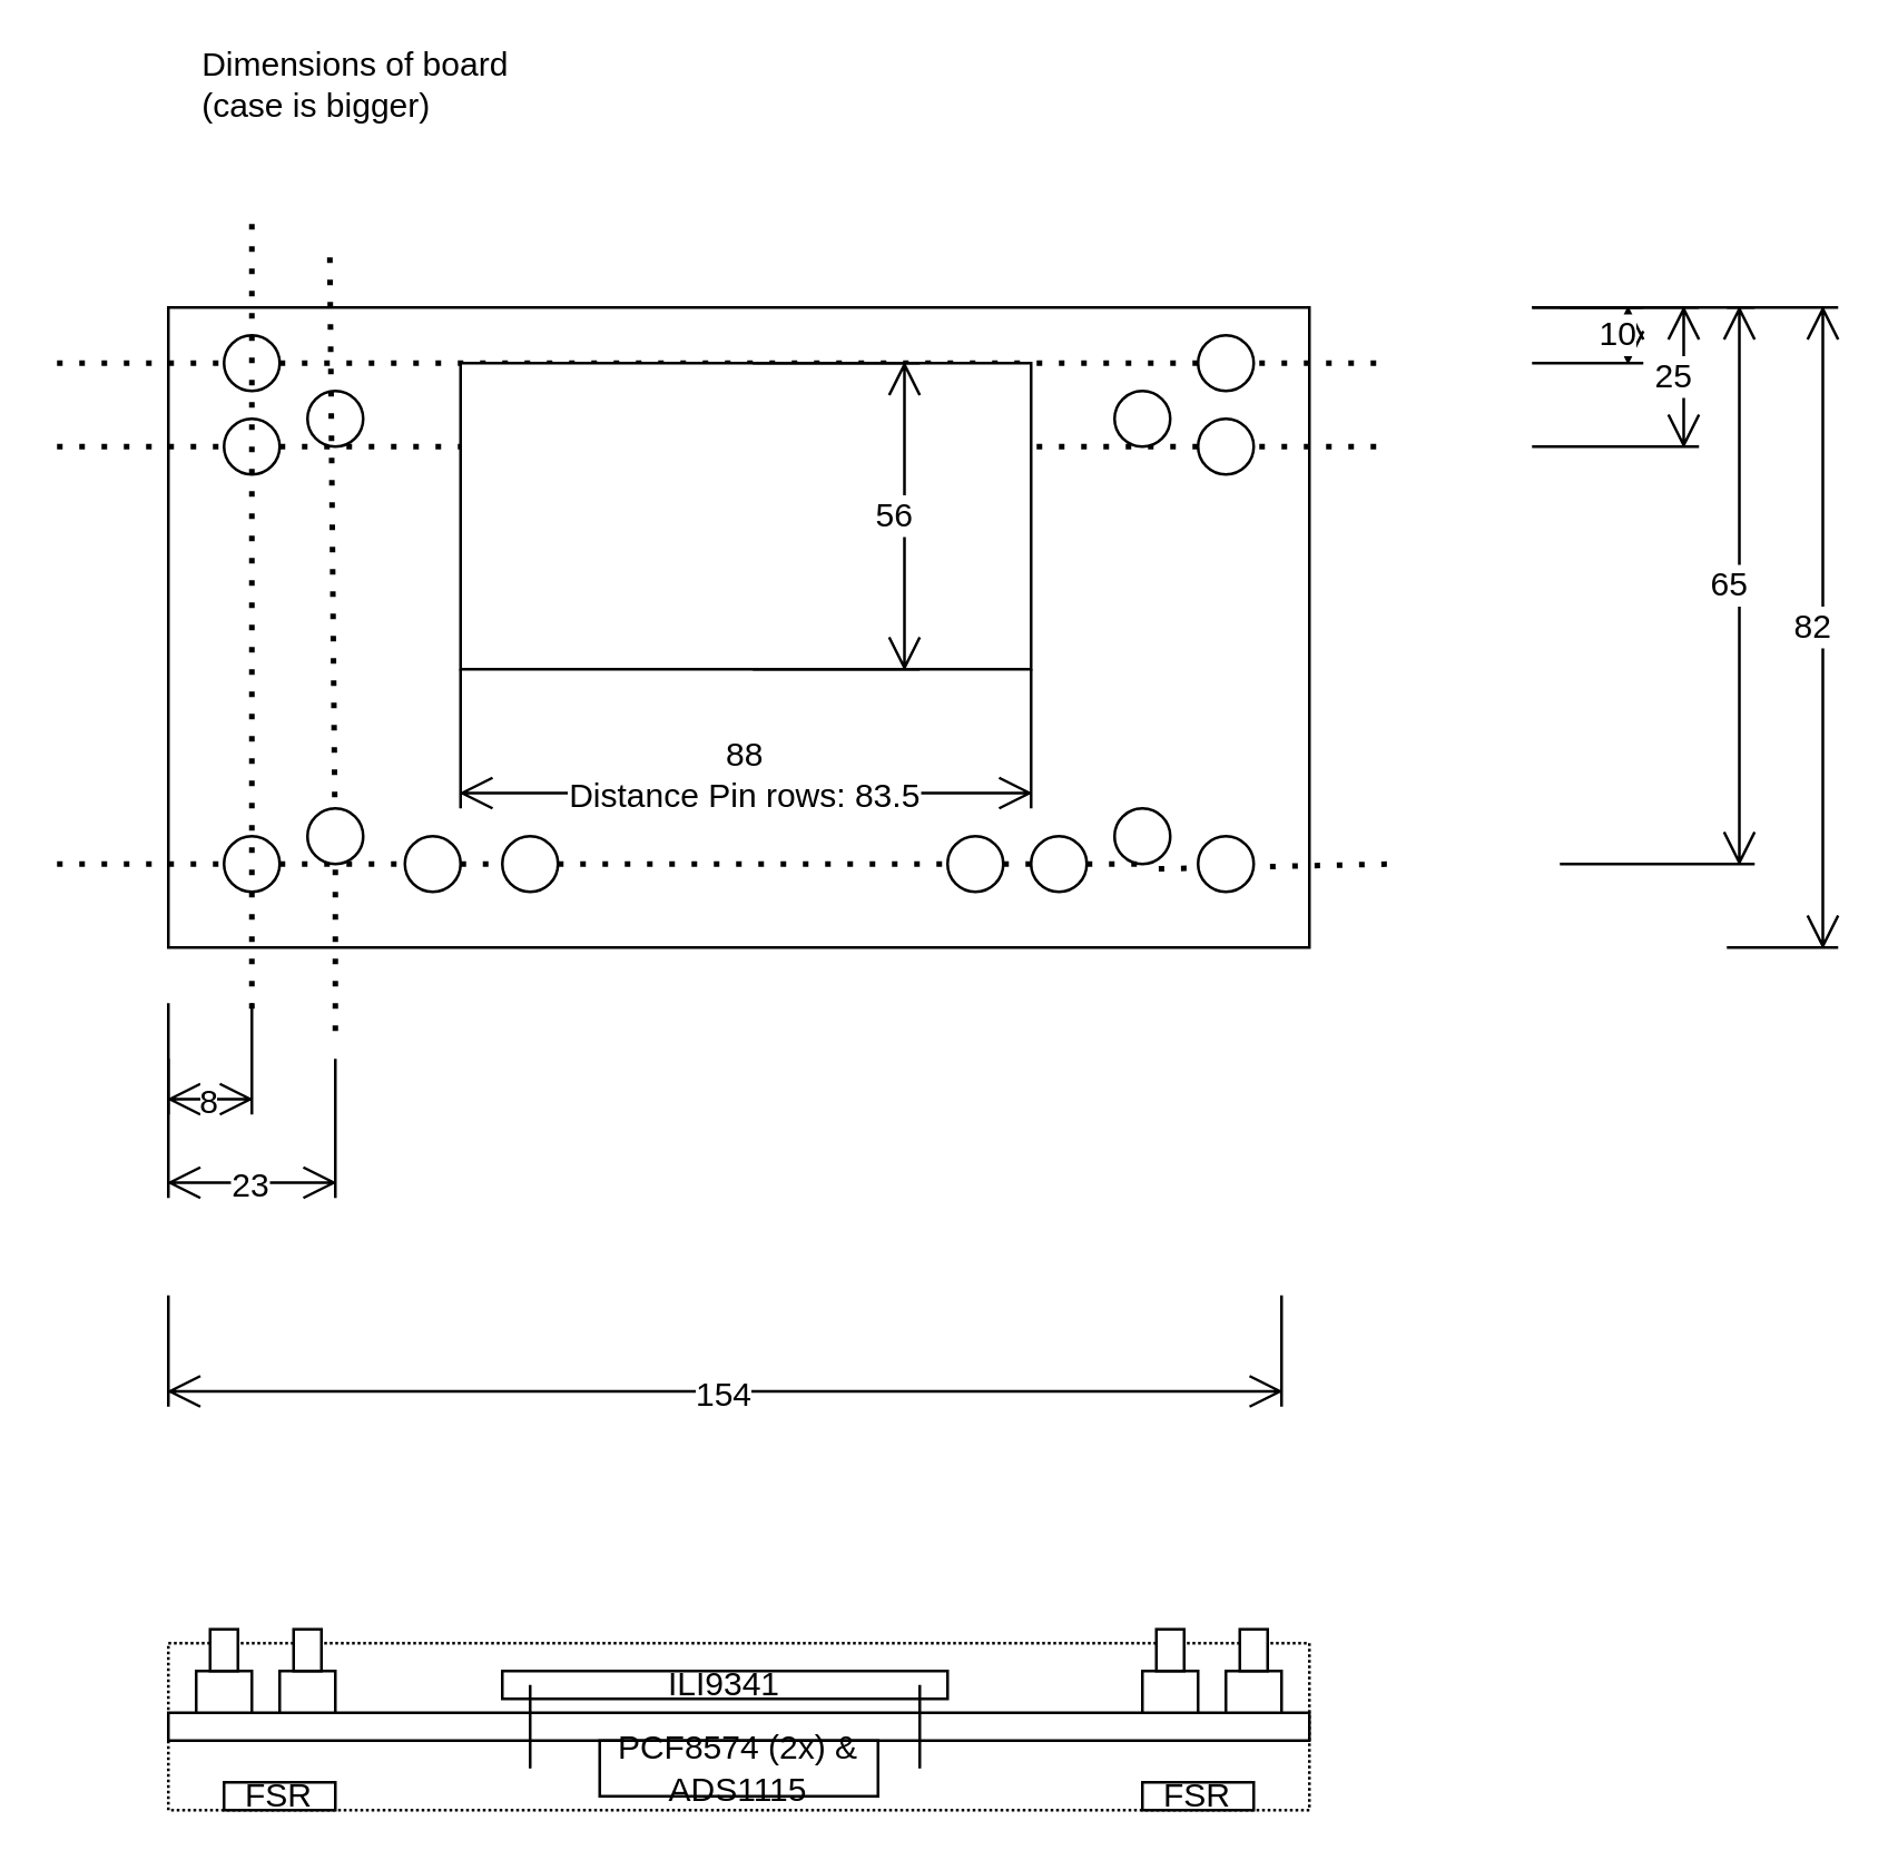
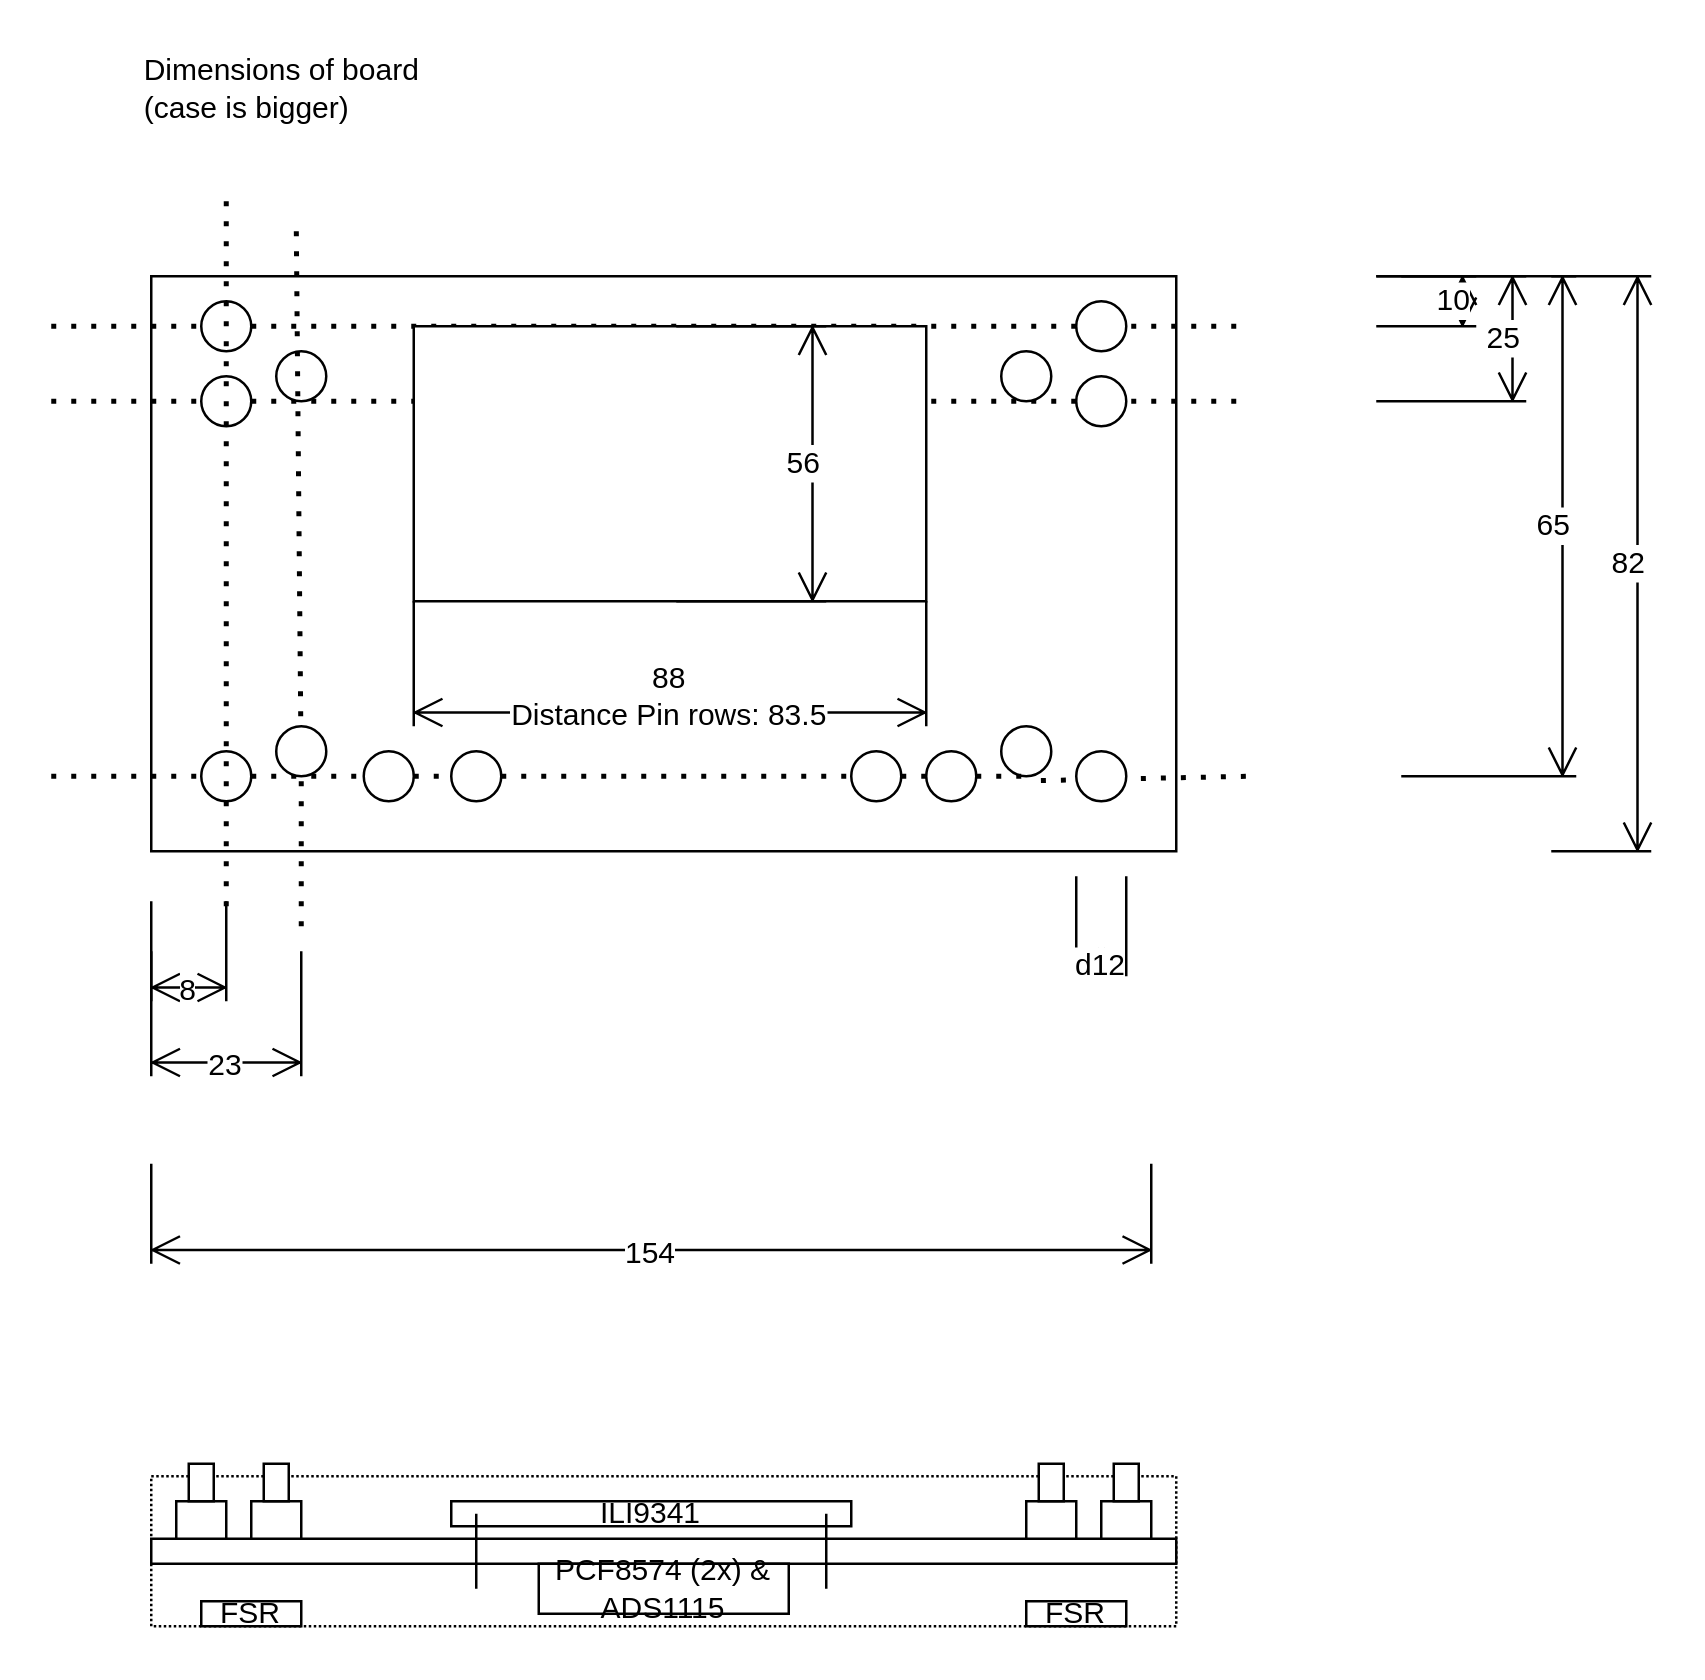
  <mxCell id="0" />
  <mxCell id="1" parent="0" />
  <mxCell id="2" value="" style="rounded=0;whiteSpace=wrap;html=1;" vertex="1" parent="1"><mxGeometry x="60" y="110" width="410" height="230" as="geometry" /></mxCell>
  <mxCell id="3" value="154" style="shape=dimension;whiteSpace=wrap;html=1;align=center;points=[];verticalAlign=bottom;spacingBottom=-5;labelBackgroundColor=#ffffff" vertex="1" parent="1"><mxGeometry x="60" y="465" width="400" height="40" as="geometry" /></mxCell>
  <mxCell id="4" value="82" style="shape=dimension;direction=north;whiteSpace=wrap;html=1;align=right;points=[];verticalAlign=middle;labelBackgroundColor=#ffffff" vertex="1" parent="1"><mxGeometry x="620" y="110" width="40" height="230" as="geometry" /></mxCell>
  <mxCell id="5" value="" style="endArrow=none;dashed=1;html=1;dashPattern=1 3;strokeWidth=2;" edge="1" parent="1" source="11"><mxGeometry width="50" height="50" relative="1" as="geometry"><mxPoint x="20" y="130" as="sourcePoint" /><mxPoint x="500" y="130" as="targetPoint" /></mxGeometry></mxCell>
  <mxCell id="6" value="" style="endArrow=none;dashed=1;html=1;dashPattern=1 3;strokeWidth=2;" edge="1" parent="1" source="13"><mxGeometry width="50" height="50" relative="1" as="geometry"><mxPoint x="20" y="160" as="sourcePoint" /><mxPoint x="500" y="160" as="targetPoint" /></mxGeometry></mxCell>
  <mxCell id="7" value="" style="endArrow=none;dashed=1;html=1;dashPattern=1 3;strokeWidth=2;exitX=0.793;exitY=1.086;exitDx=0;exitDy=0;exitPerimeter=0;" edge="1" parent="1" source="41"><mxGeometry width="50" height="50" relative="1" as="geometry"><mxPoint x="20" y="310" as="sourcePoint" /><mxPoint x="500" y="310" as="targetPoint" /></mxGeometry></mxCell>
  <mxCell id="8" value="25" style="shape=dimension;direction=north;whiteSpace=wrap;html=1;align=right;points=[];verticalAlign=middle;labelBackgroundColor=#ffffff" vertex="1" parent="1"><mxGeometry x="550" y="110" width="60" height="50" as="geometry" /></mxCell>
  <mxCell id="9" value="10" style="shape=dimension;direction=north;whiteSpace=wrap;html=1;align=right;points=[];verticalAlign=middle;labelBackgroundColor=#ffffff" vertex="1" parent="1"><mxGeometry x="550" y="110" width="40" height="20" as="geometry" /></mxCell>
  <mxCell id="10" value="65" style="shape=dimension;direction=north;whiteSpace=wrap;html=1;align=right;points=[];verticalAlign=middle;labelBackgroundColor=#ffffff" vertex="1" parent="1"><mxGeometry x="560" y="110" width="70" height="200" as="geometry" /></mxCell>
  <mxCell id="11" value="" style="ellipse;whiteSpace=wrap;html=1;aspect=fixed;" vertex="1" parent="1"><mxGeometry x="80" y="120" width="20" height="20" as="geometry" /></mxCell>
  <mxCell id="12" value="" style="endArrow=none;dashed=1;html=1;dashPattern=1 3;strokeWidth=2;" edge="1" parent="1" target="11"><mxGeometry width="50" height="50" relative="1" as="geometry"><mxPoint x="20" y="130" as="sourcePoint" /><mxPoint x="500" y="130" as="targetPoint" /></mxGeometry></mxCell>
  <mxCell id="13" value="" style="ellipse;whiteSpace=wrap;html=1;aspect=fixed;" vertex="1" parent="1"><mxGeometry x="80" y="150" width="20" height="20" as="geometry" /></mxCell>
  <mxCell id="14" value="" style="endArrow=none;dashed=1;html=1;dashPattern=1 3;strokeWidth=2;" edge="1" parent="1" target="13"><mxGeometry width="50" height="50" relative="1" as="geometry"><mxPoint x="20" y="160" as="sourcePoint" /><mxPoint x="500" y="160" as="targetPoint" /></mxGeometry></mxCell>
  <mxCell id="15" value="" style="ellipse;whiteSpace=wrap;html=1;aspect=fixed;" vertex="1" parent="1"><mxGeometry x="110" y="140" width="20" height="20" as="geometry" /></mxCell>
  <mxCell id="16" value="" style="ellipse;whiteSpace=wrap;html=1;aspect=fixed;" vertex="1" parent="1"><mxGeometry x="80" y="300" width="20" height="20" as="geometry" /></mxCell>
  <mxCell id="17" value="" style="endArrow=none;dashed=1;html=1;dashPattern=1 3;strokeWidth=2;" edge="1" parent="1" target="16"><mxGeometry width="50" height="50" relative="1" as="geometry"><mxPoint x="20" y="310" as="sourcePoint" /><mxPoint x="500" y="310" as="targetPoint" /></mxGeometry></mxCell>
  <mxCell id="18" value="" style="group" vertex="1" connectable="0" parent="1"><mxGeometry x="430" y="120" width="55" height="200" as="geometry" /></mxCell>
  <mxCell id="19" value="" style="ellipse;whiteSpace=wrap;html=1;aspect=fixed;" vertex="1" parent="18"><mxGeometry width="20" height="20" as="geometry" /></mxCell>
  <mxCell id="20" value="" style="ellipse;whiteSpace=wrap;html=1;aspect=fixed;" vertex="1" parent="18"><mxGeometry y="30" width="20" height="20" as="geometry" /></mxCell>
  <mxCell id="21" value="" style="ellipse;whiteSpace=wrap;html=1;aspect=fixed;" vertex="1" parent="18"><mxGeometry y="180" width="20" height="20" as="geometry" /></mxCell>
  <mxCell id="22" value="" style="ellipse;whiteSpace=wrap;html=1;aspect=fixed;" vertex="1" parent="1"><mxGeometry x="400" y="140" width="20" height="20" as="geometry" /></mxCell>
  <mxCell id="23" value="8" style="shape=dimension;whiteSpace=wrap;html=1;align=center;points=[];verticalAlign=bottom;spacingBottom=-5;labelBackgroundColor=#ffffff" vertex="1" parent="1"><mxGeometry x="60" y="360" width="30" height="40" as="geometry" /></mxCell>
  <mxCell id="24" value="88&lt;br&gt;Distance Pin rows: 83.5" style="shape=dimension;whiteSpace=wrap;html=1;align=center;points=[];verticalAlign=bottom;spacingBottom=-5;labelBackgroundColor=#ffffff" vertex="1" parent="1"><mxGeometry x="165" y="240" width="205" height="50" as="geometry" /></mxCell>
  <mxCell id="25" value="" style="endArrow=none;dashed=1;html=1;dashPattern=1 3;strokeWidth=2;" edge="1" parent="1"><mxGeometry width="50" height="50" relative="1" as="geometry"><mxPoint x="90" y="362" as="sourcePoint" /><mxPoint x="90" y="80" as="targetPoint" /></mxGeometry></mxCell>
  <mxCell id="26" value="" style="endArrow=none;dashed=1;html=1;dashPattern=1 3;strokeWidth=2;exitX=0.5;exitY=1;exitDx=0;exitDy=0;" edge="1" parent="1" source="47"><mxGeometry width="50" height="50" relative="1" as="geometry"><mxPoint x="120" y="370" as="sourcePoint" /><mxPoint x="117.99" y="88" as="targetPoint" /></mxGeometry></mxCell>
  <mxCell id="27" value="" style="rounded=0;whiteSpace=wrap;html=1;" vertex="1" parent="1"><mxGeometry x="165" y="130" width="205" height="110" as="geometry" /></mxCell>
  <mxCell id="28" value="56" style="shape=dimension;direction=north;whiteSpace=wrap;html=1;align=right;points=[];verticalAlign=middle;labelBackgroundColor=#ffffff" vertex="1" parent="1"><mxGeometry x="270" y="130" width="60" height="110" as="geometry" /></mxCell>
  <mxCell id="29" value="23" style="shape=dimension;whiteSpace=wrap;html=1;align=center;points=[];verticalAlign=bottom;spacingBottom=-5;labelBackgroundColor=#ffffff" vertex="1" parent="1"><mxGeometry x="60" y="380" width="60" height="50" as="geometry" /></mxCell>
+ <mxCell id="30" value="d12" style="shape=dimension;whiteSpace=wrap;html=1;align=center;points=[];verticalAlign=bottom;spacingBottom=-5;labelBackgroundColor=#ffffff;rounded=0;" vertex="1" parent="1"><mxGeometry x="430" y="350" width="20" height="40" as="geometry" /></mxCell>
  <mxCell id="31" value="" style="rounded=0;whiteSpace=wrap;html=1;dashed=1;dashPattern=1 1;" vertex="1" parent="1"><mxGeometry x="60" y="590" width="410" height="60" as="geometry" /></mxCell>
- <mxCell id="32" value="Dimensions of board&lt;br&gt;&lt;div style=&quot;text-align: left&quot;&gt;&lt;span&gt;(case is bigger)&lt;/span&gt;&lt;/div&gt;" style="text;html=1;strokeColor=none;fillColor=none;align=center;verticalAlign=middle;whiteSpace=wrap;rounded=0;" vertex="1" parent="1"><mxGeometry x="55" y="20" width="145" height="20" as="geometry" /></mxCell>
+ <mxCell id="32" value="Dimensions of board&lt;br&gt;&lt;div style=&quot;text-align: left&quot;&gt;&lt;span&gt;(case is bigger)&lt;/span&gt;&lt;/div&gt;" style="text;html=1;strokeColor=none;fillColor=none;align=center;verticalAlign=middle;whiteSpace=wrap;rounded=0;" vertex="1" parent="1"><mxGeometry x="40" y="25" width="145" height="20" as="geometry" /></mxCell>
  <mxCell id="33" value="" style="rounded=0;whiteSpace=wrap;html=1;" vertex="1" parent="1"><mxGeometry x="60" y="615" width="410" height="10" as="geometry" /></mxCell>
  <mxCell id="34" value="ILI9341" style="rounded=0;whiteSpace=wrap;html=1;" vertex="1" parent="1"><mxGeometry x="180" y="600" width="160" height="10" as="geometry" /></mxCell>
  <mxCell id="35" value="" style="endArrow=none;html=1;" edge="1" parent="1"><mxGeometry width="50" height="50" relative="1" as="geometry"><mxPoint x="190" y="635" as="sourcePoint" /><mxPoint x="190" y="605" as="targetPoint" /></mxGeometry></mxCell>
  <mxCell id="36" value="" style="endArrow=none;html=1;" edge="1" parent="1"><mxGeometry width="50" height="50" relative="1" as="geometry"><mxPoint x="330" y="635" as="sourcePoint" /><mxPoint x="330" y="605" as="targetPoint" /></mxGeometry></mxCell>
  <mxCell id="37" value="" style="ellipse;whiteSpace=wrap;html=1;aspect=fixed;" vertex="1" parent="1"><mxGeometry x="145" y="300" width="20" height="20" as="geometry" /></mxCell>
  <mxCell id="38" value="" style="endArrow=none;dashed=1;html=1;dashPattern=1 3;strokeWidth=2;" edge="1" parent="1" source="16" target="37"><mxGeometry width="50" height="50" relative="1" as="geometry"><mxPoint x="100" y="310" as="sourcePoint" /><mxPoint x="500" y="310" as="targetPoint" /></mxGeometry></mxCell>
  <mxCell id="39" value="" style="ellipse;whiteSpace=wrap;html=1;aspect=fixed;" vertex="1" parent="1"><mxGeometry x="180" y="300" width="20" height="20" as="geometry" /></mxCell>
  <mxCell id="40" value="" style="endArrow=none;dashed=1;html=1;dashPattern=1 3;strokeWidth=2;" edge="1" parent="1" source="37" target="39"><mxGeometry width="50" height="50" relative="1" as="geometry"><mxPoint x="165" y="310" as="sourcePoint" /><mxPoint x="500" y="310" as="targetPoint" /></mxGeometry></mxCell>
  <mxCell id="41" value="" style="ellipse;whiteSpace=wrap;html=1;aspect=fixed;" vertex="1" parent="1"><mxGeometry x="400" y="290" width="20" height="20" as="geometry" /></mxCell>
  <mxCell id="42" value="" style="endArrow=none;dashed=1;html=1;dashPattern=1 3;strokeWidth=2;entryX=0.5;entryY=1;entryDx=0;entryDy=0;" edge="1" parent="1" source="43" target="41"><mxGeometry width="50" height="50" relative="1" as="geometry"><mxPoint x="200" y="310" as="sourcePoint" /><mxPoint x="500" y="310" as="targetPoint" /></mxGeometry></mxCell>
  <mxCell id="43" value="" style="ellipse;whiteSpace=wrap;html=1;aspect=fixed;" vertex="1" parent="1"><mxGeometry x="370" y="300" width="20" height="20" as="geometry" /></mxCell>
  <mxCell id="44" value="" style="endArrow=none;dashed=1;html=1;dashPattern=1 3;strokeWidth=2;" edge="1" parent="1" source="45" target="43"><mxGeometry width="50" height="50" relative="1" as="geometry"><mxPoint x="200" y="310" as="sourcePoint" /><mxPoint x="400" y="310" as="targetPoint" /></mxGeometry></mxCell>
  <mxCell id="45" value="" style="ellipse;whiteSpace=wrap;html=1;aspect=fixed;" vertex="1" parent="1"><mxGeometry x="340" y="300" width="20" height="20" as="geometry" /></mxCell>
  <mxCell id="46" value="" style="endArrow=none;dashed=1;html=1;dashPattern=1 3;strokeWidth=2;" edge="1" parent="1" source="39" target="45"><mxGeometry width="50" height="50" relative="1" as="geometry"><mxPoint x="200" y="310" as="sourcePoint" /><mxPoint x="370" y="310" as="targetPoint" /></mxGeometry></mxCell>
  <mxCell id="47" value="" style="ellipse;whiteSpace=wrap;html=1;aspect=fixed;" vertex="1" parent="1"><mxGeometry x="110" y="290" width="20" height="20" as="geometry" /></mxCell>
  <mxCell id="48" value="" style="endArrow=none;dashed=1;html=1;dashPattern=1 3;strokeWidth=2;exitX=1.067;exitY=0.05;exitDx=0;exitDy=0;exitPerimeter=0;" edge="1" parent="1" target="47"><mxGeometry width="50" height="50" relative="1" as="geometry"><mxPoint x="120" y="370" as="sourcePoint" /><mxPoint x="117.99" y="88" as="targetPoint" /></mxGeometry></mxCell>
  <mxCell id="49" value="" style="rounded=0;whiteSpace=wrap;html=1;" vertex="1" parent="1"><mxGeometry x="70" y="600" width="20" height="15" as="geometry" /></mxCell>
  <mxCell id="50" value="" style="rounded=0;whiteSpace=wrap;html=1;" vertex="1" parent="1"><mxGeometry x="75" y="585" width="10" height="15" as="geometry" /></mxCell>
  <mxCell id="51" value="" style="rounded=0;whiteSpace=wrap;html=1;" vertex="1" parent="1"><mxGeometry x="440" y="600" width="20" height="15" as="geometry" /></mxCell>
  <mxCell id="52" value="" style="rounded=0;whiteSpace=wrap;html=1;" vertex="1" parent="1"><mxGeometry x="445" y="585" width="10" height="15" as="geometry" /></mxCell>
  <mxCell id="53" value="" style="rounded=0;whiteSpace=wrap;html=1;" vertex="1" parent="1"><mxGeometry x="100" y="600" width="20" height="15" as="geometry" /></mxCell>
  <mxCell id="54" value="" style="rounded=0;whiteSpace=wrap;html=1;" vertex="1" parent="1"><mxGeometry x="105" y="585" width="10" height="15" as="geometry" /></mxCell>
  <mxCell id="55" value="" style="rounded=0;whiteSpace=wrap;html=1;" vertex="1" parent="1"><mxGeometry x="410" y="600" width="20" height="15" as="geometry" /></mxCell>
  <mxCell id="56" value="" style="rounded=0;whiteSpace=wrap;html=1;" vertex="1" parent="1"><mxGeometry x="415" y="585" width="10" height="15" as="geometry" /></mxCell>
  <mxCell id="57" value="PCF8574 (2x) &amp;amp; ADS1115" style="rounded=0;whiteSpace=wrap;html=1;" vertex="1" parent="1"><mxGeometry x="215" y="625" width="100" height="20" as="geometry" /></mxCell>
  <mxCell id="58" value="FSR" style="rounded=0;whiteSpace=wrap;html=1;" vertex="1" parent="1"><mxGeometry x="80" y="640" width="40" height="10" as="geometry" /></mxCell>
  <mxCell id="59" value="FSR" style="rounded=0;whiteSpace=wrap;html=1;" vertex="1" parent="1"><mxGeometry x="410" y="640" width="40" height="10" as="geometry" /></mxCell>
